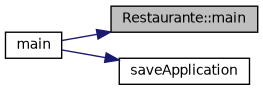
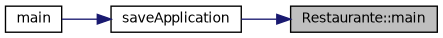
  digraph {
    rankdir=RL
    node [color=black fillcolor=white fontname=Helvetica fontsize=10 shape=record style=filled]
    edge [color=midnightblue dir=back fontname=Helvetica fontsize=10 labelfontname=Helvetica labelfontsize=10 style=solid]
    n1 [fillcolor=grey75 fontcolor=black height=0.2 label="Restaurante::main" width=0.4]
    n2 [height=0.2 label=saveApplication width=0.4]
    n3 [height=0.2 label=main width=0.4]
-   n1 -> n3
+   n1 -> n2
    n2 -> n3
  }
